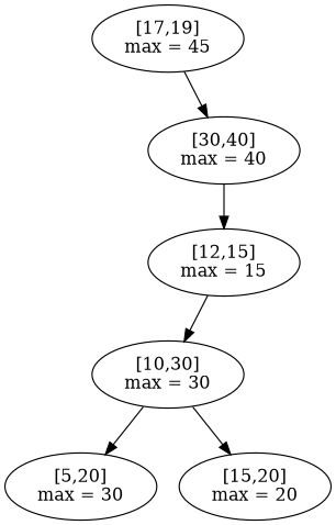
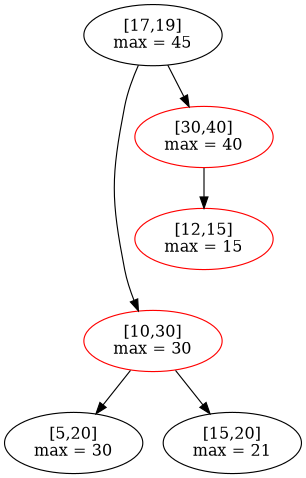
  digraph {
    node [color=black]
    n1 [label="[17,19]\nmax = 45"]
-   n2 [label="[10,30]\nmax = 30"]
-   n3 [label="[30,40]\nmax = 40"]
+   n2 [color=red label="[10,30]\nmax = 30"]
+   n3 [color=red label="[30,40]\nmax = 40"]
    n4 [label="[5,20]\nmax = 30"]
-   n5 [label="[15,20]\nmax = 20"]
-   n6 [label="[12,15]\nmax = 15"]
-   n6 -> n2
+   n5 [label="[15,20]\nmax = 21"]
+   n6 [color=red label="[12,15]\nmax = 15"]
+   n1 -> n2
    n1 -> n3
    n2 -> n4
    n2 -> n5
    n3 -> n6
  }
